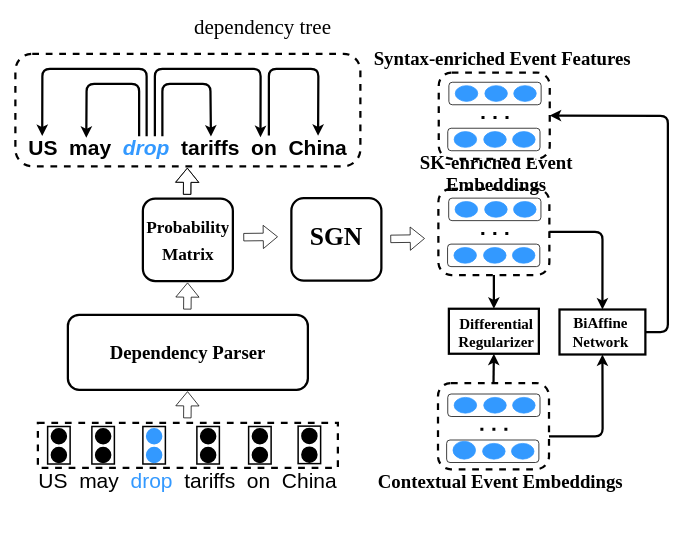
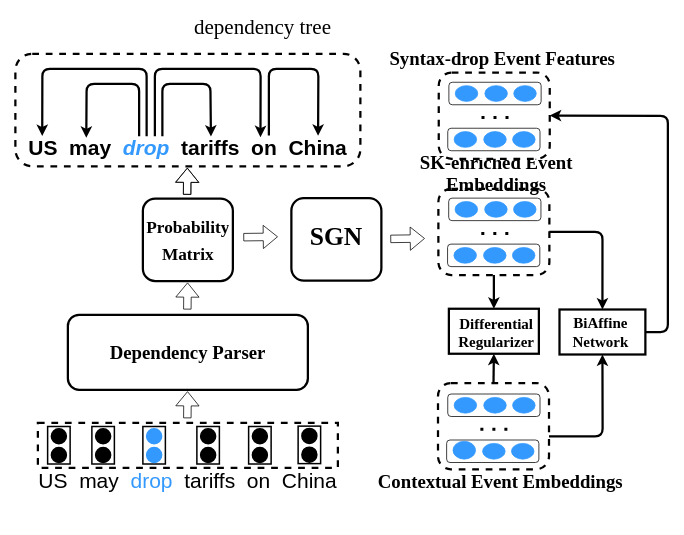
  <mxCell id="0" />
  <mxCell id="1" parent="0" />
  <mxCell id="2" value="" style="rounded=1;whiteSpace=wrap;html=1;dashed=1;strokeWidth=3;" parent="1" vertex="1"><mxGeometry x="20" y="71" width="460" height="150" as="geometry" /></mxCell>
  <mxCell id="3" value="&lt;b style=&quot;font-size: 28px;&quot;&gt;US&amp;nbsp; may&amp;nbsp; &lt;i&gt;&lt;font style=&quot;font-size: 28px;&quot; color=&quot;#3399ff&quot;&gt;drop&lt;/font&gt;&lt;/i&gt;&amp;nbsp; tariffs&amp;nbsp; on&amp;nbsp; China&lt;/b&gt;" style="text;html=1;strokeColor=none;fillColor=none;align=center;verticalAlign=middle;whiteSpace=wrap;rounded=0;fontSize=29;" parent="1" vertex="1"><mxGeometry x="30" y="181" width="440" height="30" as="geometry" /></mxCell>
  <mxCell id="4" value="" style="endArrow=classic;html=1;rounded=1;fontSize=29;entryX=0.07;entryY=-0.013;entryDx=0;entryDy=0;entryPerimeter=0;strokeWidth=3;" parent="1" edge="1"><mxGeometry width="50" height="50" relative="1" as="geometry"><mxPoint x="195" y="181" as="sourcePoint" /><mxPoint x="55.8" y="180.61" as="targetPoint" /><Array as="points"><mxPoint x="195" y="91" /><mxPoint x="56" y="91" /></Array></mxGeometry></mxCell>
  <mxCell id="5" value="" style="endArrow=classic;html=1;rounded=1;fontSize=29;entryX=0.199;entryY=0.067;entryDx=0;entryDy=0;entryPerimeter=0;strokeWidth=3;" parent="1" edge="1"><mxGeometry width="50" height="50" relative="1" as="geometry"><mxPoint x="185" y="181" as="sourcePoint" /><mxPoint x="114.56" y="183.01" as="targetPoint" /><Array as="points"><mxPoint x="185" y="111" /><mxPoint x="115" y="111" /></Array></mxGeometry></mxCell>
  <mxCell id="6" value="" style="endArrow=classic;html=1;rounded=1;fontSize=29;entryX=0.72;entryY=0.04;entryDx=0;entryDy=0;entryPerimeter=0;strokeWidth=3;" parent="1" target="3" edge="1"><mxGeometry width="50" height="50" relative="1" as="geometry"><mxPoint x="206" y="181" as="sourcePoint" /><mxPoint x="340" y="181" as="targetPoint" /><Array as="points"><mxPoint x="206" y="91" /><mxPoint x="347" y="91" /></Array></mxGeometry></mxCell>
  <mxCell id="7" value="" style="endArrow=classic;html=1;rounded=1;fontSize=29;entryX=0.579;entryY=0.016;entryDx=0;entryDy=0;entryPerimeter=0;strokeWidth=3;" parent="1" edge="1"><mxGeometry width="50" height="50" relative="1" as="geometry"><mxPoint x="216" y="181" as="sourcePoint" /><mxPoint x="280.76" y="181.48" as="targetPoint" /><Array as="points"><mxPoint x="216" y="111" /><mxPoint x="280" y="111" /></Array></mxGeometry></mxCell>
  <mxCell id="8" value="" style="endArrow=classic;html=1;rounded=1;fontSize=29;entryX=0.89;entryY=-0.022;entryDx=0;entryDy=0;entryPerimeter=0;strokeWidth=3;" parent="1" edge="1"><mxGeometry width="50" height="50" relative="1" as="geometry"><mxPoint x="358" y="180" as="sourcePoint" /><mxPoint x="423.6" y="180.34" as="targetPoint" /><Array as="points"><mxPoint x="358" y="91" /><mxPoint x="424" y="91" /></Array></mxGeometry></mxCell>
  <mxCell id="9" value="" style="shape=flexArrow;endArrow=classic;html=1;rounded=1;fontSize=29;fontColor=#3399FF;exitX=1;exitY=0.5;exitDx=0;exitDy=0;" parent="1" edge="1"><mxGeometry width="50" height="50" relative="1" as="geometry"><mxPoint x="324" y="315.58" as="sourcePoint" /><mxPoint x="370" y="315" as="targetPoint" /></mxGeometry></mxCell>
  <mxCell id="10" value="" style="rounded=1;whiteSpace=wrap;html=1;fontSize=29;fontColor=#3399FF;strokeWidth=3;dashed=1;" parent="1" vertex="1"><mxGeometry x="584" y="251" width="148" height="115" as="geometry" /></mxCell>
  <mxCell id="11" value="" style="rounded=1;whiteSpace=wrap;html=1;fontSize=28;fontColor=#000000;strokeWidth=3;" parent="1" vertex="1"><mxGeometry x="90" y="419" width="320" height="100" as="geometry" /></mxCell>
  <mxCell id="12" value="&lt;font face=&quot;Times New Roman&quot; size=&quot;1&quot; style=&quot;&quot; color=&quot;#000000&quot;&gt;&lt;b style=&quot;font-size: 25px;&quot;&gt;Dependency Parser&lt;/b&gt;&lt;/font&gt;" style="text;strokeColor=none;fillColor=none;align=center;verticalAlign=middle;spacingLeft=4;spacingRight=4;overflow=hidden;points=[[0,0.5],[1,0.5]];portConstraint=eastwest;rotatable=0;whiteSpace=wrap;html=1;fontSize=29;fontColor=#3399FF;" parent="1" vertex="1"><mxGeometry x="140" y="419" width="220" height="100" as="geometry" /></mxCell>
  <mxCell id="13" value="" style="endArrow=classic;html=1;rounded=1;fontSize=28;fontColor=#000000;strokeWidth=3;exitX=0.5;exitY=1;exitDx=0;exitDy=0;entryX=0.5;entryY=0;entryDx=0;entryDy=0;" parent="1" source="10" target="44" edge="1"><mxGeometry width="50" height="50" relative="1" as="geometry"><mxPoint x="849" y="436" as="sourcePoint" /><mxPoint x="909" y="436" as="targetPoint" /></mxGeometry></mxCell>
  <mxCell id="14" value="&lt;span style=&quot;font-size: 28px;&quot;&gt;US&amp;nbsp; may&amp;nbsp; &lt;font style=&quot;font-size: 28px;&quot; color=&quot;#3399ff&quot;&gt;drop&lt;/font&gt;&amp;nbsp; tariffs&amp;nbsp; on&amp;nbsp; China&lt;/span&gt;" style="text;html=1;strokeColor=none;fillColor=none;align=center;verticalAlign=middle;whiteSpace=wrap;rounded=0;fontSize=29;" parent="1" vertex="1"><mxGeometry x="30" y="625" width="440" height="30" as="geometry" /></mxCell>
  <mxCell id="15" value="" style="rounded=0;whiteSpace=wrap;html=1;dashed=1;strokeWidth=3;" parent="1" vertex="1"><mxGeometry x="50" y="563" width="400" height="60" as="geometry" /></mxCell>
  <mxCell id="16" value="" style="rounded=0;whiteSpace=wrap;html=1;strokeWidth=2;rotation=90;" parent="1" vertex="1"><mxGeometry x="53" y="578" width="50" height="30" as="geometry" /></mxCell>
  <mxCell id="17" value="" style="ellipse;whiteSpace=wrap;html=1;aspect=fixed;strokeWidth=2;fillColor=#000000;" parent="1" vertex="1"><mxGeometry x="68" y="571" width="20" height="20" as="geometry" /></mxCell>
  <mxCell id="18" value="" style="ellipse;whiteSpace=wrap;html=1;aspect=fixed;strokeWidth=2;fillColor=#000000;" parent="1" vertex="1"><mxGeometry x="68" y="596" width="20" height="20" as="geometry" /></mxCell>
  <mxCell id="19" value="" style="rounded=0;whiteSpace=wrap;html=1;strokeWidth=2;rotation=90;" parent="1" vertex="1"><mxGeometry x="112" y="578" width="50" height="30" as="geometry" /></mxCell>
  <mxCell id="20" value="" style="ellipse;whiteSpace=wrap;html=1;aspect=fixed;strokeWidth=2;fillColor=#000000;" parent="1" vertex="1"><mxGeometry x="127" y="571" width="20" height="20" as="geometry" /></mxCell>
  <mxCell id="21" value="" style="ellipse;whiteSpace=wrap;html=1;aspect=fixed;strokeWidth=2;fillColor=#000000;" parent="1" vertex="1"><mxGeometry x="127" y="596" width="20" height="20" as="geometry" /></mxCell>
  <mxCell id="22" value="" style="rounded=0;whiteSpace=wrap;html=1;strokeWidth=2;rotation=90;" parent="1" vertex="1"><mxGeometry x="252" y="578" width="50" height="30" as="geometry" /></mxCell>
  <mxCell id="23" value="" style="ellipse;whiteSpace=wrap;html=1;aspect=fixed;strokeWidth=2;fillColor=#000000;" parent="1" vertex="1"><mxGeometry x="267" y="571" width="20" height="20" as="geometry" /></mxCell>
  <mxCell id="24" value="" style="ellipse;whiteSpace=wrap;html=1;aspect=fixed;strokeWidth=2;fillColor=#000000;" parent="1" vertex="1"><mxGeometry x="267" y="596" width="20" height="20" as="geometry" /></mxCell>
  <mxCell id="25" value="" style="rounded=0;whiteSpace=wrap;html=1;strokeWidth=2;rotation=90;" parent="1" vertex="1"><mxGeometry x="387" y="577.5" width="50" height="30" as="geometry" /></mxCell>
  <mxCell id="26" value="" style="ellipse;whiteSpace=wrap;html=1;aspect=fixed;strokeWidth=2;fillColor=#000000;" parent="1" vertex="1"><mxGeometry x="402" y="570.5" width="20" height="20" as="geometry" /></mxCell>
  <mxCell id="27" value="" style="ellipse;whiteSpace=wrap;html=1;aspect=fixed;strokeWidth=2;fillColor=#000000;" parent="1" vertex="1"><mxGeometry x="402" y="595.5" width="20" height="20" as="geometry" /></mxCell>
  <mxCell id="28" value="" style="rounded=0;whiteSpace=wrap;html=1;strokeWidth=2;rotation=90;" parent="1" vertex="1"><mxGeometry x="321" y="578" width="50" height="30" as="geometry" /></mxCell>
  <mxCell id="29" value="" style="ellipse;whiteSpace=wrap;html=1;aspect=fixed;strokeWidth=2;fillColor=#000000;" parent="1" vertex="1"><mxGeometry x="336" y="571" width="20" height="20" as="geometry" /></mxCell>
  <mxCell id="30" value="" style="ellipse;whiteSpace=wrap;html=1;aspect=fixed;strokeWidth=2;fillColor=#000000;" parent="1" vertex="1"><mxGeometry x="336" y="596" width="20" height="20" as="geometry" /></mxCell>
  <mxCell id="31" value="" style="rounded=0;whiteSpace=wrap;html=1;strokeWidth=2;rotation=90;" parent="1" vertex="1"><mxGeometry x="180" y="578" width="50" height="30" as="geometry" /></mxCell>
  <mxCell id="32" value="" style="ellipse;whiteSpace=wrap;html=1;aspect=fixed;strokeWidth=2;fillColor=#3399FF;strokeColor=#3399FF;" parent="1" vertex="1"><mxGeometry x="195" y="571" width="20" height="20" as="geometry" /></mxCell>
  <mxCell id="33" value="" style="ellipse;whiteSpace=wrap;html=1;aspect=fixed;strokeWidth=2;fillColor=#3399FF;strokeColor=#3399FF;" parent="1" vertex="1"><mxGeometry x="195" y="596" width="20" height="20" as="geometry" /></mxCell>
  <mxCell id="34" value="" style="rounded=1;whiteSpace=wrap;html=1;fontSize=29;fontColor=#3399FF;strokeWidth=3;" parent="1" vertex="1"><mxGeometry x="190" y="264" width="120" height="110" as="geometry" /></mxCell>
  <mxCell id="35" value="&lt;font face=&quot;Times New Roman&quot; size=&quot;1&quot; style=&quot;&quot; color=&quot;#000000&quot;&gt;&lt;b style=&quot;font-size: 23px;&quot;&gt;Probability Matrix&lt;/b&gt;&lt;/font&gt;" style="text;strokeColor=none;fillColor=none;align=center;verticalAlign=middle;spacingLeft=4;spacingRight=4;overflow=hidden;points=[[0,0.5],[1,0.5]];portConstraint=eastwest;rotatable=0;whiteSpace=wrap;html=1;fontSize=29;fontColor=#3399FF;strokeWidth=4;" parent="1" vertex="1"><mxGeometry x="190" y="272" width="120" height="92" as="geometry" /></mxCell>
  <mxCell id="36" value="" style="shape=flexArrow;endArrow=classic;html=1;rounded=1;fontSize=29;fontColor=#3399FF;" parent="1" edge="1"><mxGeometry width="50" height="50" relative="1" as="geometry"><mxPoint x="249" y="259" as="sourcePoint" /><mxPoint x="249.29" y="223" as="targetPoint" /></mxGeometry></mxCell>
  <mxCell id="37" value="" style="shape=flexArrow;endArrow=classic;html=1;rounded=1;fontSize=29;fontColor=#3399FF;" parent="1" edge="1"><mxGeometry width="50" height="50" relative="1" as="geometry"><mxPoint x="249.29" y="412" as="sourcePoint" /><mxPoint x="249.58" y="376" as="targetPoint" /></mxGeometry></mxCell>
  <mxCell id="38" value="" style="shape=flexArrow;endArrow=classic;html=1;rounded=1;fontSize=29;fontColor=#3399FF;" parent="1" edge="1"><mxGeometry width="50" height="50" relative="1" as="geometry"><mxPoint x="249" y="259" as="sourcePoint" /><mxPoint x="249.29" y="223" as="targetPoint" /></mxGeometry></mxCell>
  <mxCell id="39" value="" style="shape=flexArrow;endArrow=classic;html=1;rounded=1;fontSize=29;fontColor=#3399FF;" parent="1" edge="1"><mxGeometry width="50" height="50" relative="1" as="geometry"><mxPoint x="249.29" y="557" as="sourcePoint" /><mxPoint x="249.58" y="521" as="targetPoint" /></mxGeometry></mxCell>
  <mxCell id="40" style="edgeStyle=orthogonalEdgeStyle;orthogonalLoop=1;jettySize=auto;html=1;fontFamily=Times New Roman;fontSize=21;exitX=1;exitY=0.5;exitDx=0;exitDy=0;rounded=1;strokeWidth=3;entryX=0.5;entryY=0;entryDx=0;entryDy=0;" parent="1" target="47" edge="1" source="10"><mxGeometry relative="1" as="geometry"><mxPoint x="732" y="321" as="sourcePoint" /><mxPoint x="805" y="416" as="targetPoint" /></mxGeometry></mxCell>
  <mxCell id="41" value="" style="rounded=1;whiteSpace=wrap;html=1;fontSize=29;fontColor=#3399FF;strokeWidth=3;" parent="1" vertex="1"><mxGeometry x="388" y="263.5" width="120" height="110" as="geometry" /></mxCell>
  <mxCell id="42" value="&lt;font face=&quot;Times New Roman&quot; size=&quot;1&quot; style=&quot;&quot; color=&quot;#000000&quot;&gt;&lt;b style=&quot;font-size: 34px;&quot;&gt;SGN&lt;/b&gt;&lt;/font&gt;" style="text;strokeColor=none;fillColor=none;align=center;verticalAlign=middle;spacingLeft=4;spacingRight=4;overflow=hidden;points=[[0,0.5],[1,0.5]];portConstraint=eastwest;rotatable=0;whiteSpace=wrap;html=1;fontSize=29;fontColor=#3399FF;strokeWidth=4;" parent="1" vertex="1"><mxGeometry x="388" y="269.5" width="120" height="92" as="geometry" /></mxCell>
  <mxCell id="43" value="" style="shape=flexArrow;endArrow=classic;html=1;rounded=1;fontSize=29;fontColor=#3399FF;exitX=1;exitY=0.5;exitDx=0;exitDy=0;" parent="1" edge="1"><mxGeometry width="50" height="50" relative="1" as="geometry"><mxPoint x="520" y="317.87" as="sourcePoint" /><mxPoint x="566" y="317.29" as="targetPoint" /></mxGeometry></mxCell>
  <mxCell id="44" value="" style="rounded=0;whiteSpace=wrap;html=1;strokeColor=#000000;strokeWidth=3;fontFamily=Times New Roman;fontSize=34;fillColor=none;gradientColor=default;" parent="1" vertex="1"><mxGeometry x="598" y="411" width="120" height="60" as="geometry" /></mxCell>
  <mxCell id="45" value="" style="endArrow=classic;html=1;rounded=1;fontSize=28;fontColor=#000000;strokeWidth=3;entryX=0.5;entryY=1;entryDx=0;entryDy=0;exitX=0.5;exitY=0;exitDx=0;exitDy=0;" parent="1" source="63" target="44" edge="1"><mxGeometry width="50" height="50" relative="1" as="geometry"><mxPoint x="657" y="516" as="sourcePoint" /><mxPoint x="660" y="476" as="targetPoint" /></mxGeometry></mxCell>
  <mxCell id="46" value="&lt;p style=&quot;line-height: 60%;&quot;&gt;&lt;font style=&quot;font-size: 20px;&quot;&gt;&lt;b&gt;Differential&lt;br&gt;&lt;/b&gt;&lt;/font&gt;&lt;font style=&quot;font-size: 20px;&quot;&gt;&lt;b&gt;Regularizer&lt;/b&gt;&lt;/font&gt;&lt;/p&gt;" style="text;html=1;strokeColor=none;fillColor=none;align=center;verticalAlign=middle;whiteSpace=wrap;rounded=0;fontSize=34;fontFamily=Times New Roman;" parent="1" vertex="1"><mxGeometry x="572.5" y="401" width="177" height="80" as="geometry" /></mxCell>
  <mxCell id="47" value="" style="rounded=0;whiteSpace=wrap;html=1;strokeColor=#000000;strokeWidth=3;fontFamily=Times New Roman;fontSize=34;fillColor=none;gradientColor=default;" parent="1" vertex="1"><mxGeometry x="745.5" y="412" width="114.5" height="60" as="geometry" /></mxCell>
  <mxCell id="48" value="&lt;div&gt;dependency&amp;nbsp;&lt;span style=&quot;background-color: initial;&quot;&gt;tree&lt;/span&gt;&lt;/div&gt;" style="text;html=1;strokeColor=none;fillColor=none;align=center;verticalAlign=middle;whiteSpace=wrap;rounded=0;fontSize=28;fontFamily=Times New Roman;" parent="1" vertex="1"><mxGeometry x="250" y="20" width="200" height="30" as="geometry" /></mxCell>
  <mxCell id="49" value="" style="endArrow=classic;html=1;rounded=1;strokeWidth=3;fontFamily=Times New Roman;fontSize=28;entryX=1;entryY=0.5;entryDx=0;entryDy=0;" parent="1" target="73" edge="1"><mxGeometry width="50" height="50" relative="1" as="geometry"><mxPoint x="860" y="442" as="sourcePoint" /><mxPoint x="752.25" y="146" as="targetPoint" /><Array as="points"><mxPoint x="890" y="442" /><mxPoint x="890" y="154" /></Array></mxGeometry></mxCell>
- <mxCell id="50" value="&lt;font style=&quot;font-size: 25px;&quot;&gt;&lt;b&gt;Syntax-enriched Event Features&lt;/b&gt;&lt;/font&gt;" style="text;html=1;strokeColor=none;fillColor=none;align=center;verticalAlign=middle;whiteSpace=wrap;rounded=0;fontSize=28;fontFamily=Times New Roman;" parent="1" vertex="1"><mxGeometry x="480" y="47" width="379" height="60" as="geometry" /></mxCell>
+ <mxCell id="50" value="&lt;font style=&quot;font-size: 25px;&quot;&gt;&lt;b&gt;Syntax-drop Event Features&lt;/b&gt;&lt;/font&gt;" style="text;html=1;strokeColor=none;fillColor=none;align=center;verticalAlign=middle;whiteSpace=wrap;rounded=0;fontSize=28;fontFamily=Times New Roman;" parent="1" vertex="1"><mxGeometry x="480" y="47" width="379" height="60" as="geometry" /></mxCell>
  <mxCell id="51" value="&lt;b style=&quot;font-size: 25px;&quot;&gt;Contextual Event Embeddings&lt;/b&gt;" style="text;html=1;strokeColor=none;fillColor=none;align=center;verticalAlign=middle;whiteSpace=wrap;rounded=0;fontSize=23;fontFamily=Times New Roman;" parent="1" vertex="1"><mxGeometry x="500" y="591" width="334" height="100" as="geometry" /></mxCell>
  <mxCell id="52" value="&lt;b style=&quot;font-size: 25px;&quot;&gt;SK-enriched Event Embeddings&lt;/b&gt;" style="text;html=1;strokeColor=none;fillColor=none;align=center;verticalAlign=middle;whiteSpace=wrap;rounded=0;fontSize=23;fontFamily=Times New Roman;" parent="1" vertex="1"><mxGeometry x="500" y="181" width="323" height="100" as="geometry" /></mxCell>
  <mxCell id="53" value="" style="endArrow=classic;html=1;rounded=1;strokeWidth=3;fontFamily=Times New Roman;fontSize=25;exitX=1;exitY=0.5;exitDx=0;exitDy=0;entryX=0.5;entryY=1;entryDx=0;entryDy=0;" parent="1" target="47" edge="1"><mxGeometry width="50" height="50" relative="1" as="geometry"><mxPoint x="730" y="581" as="sourcePoint" /><mxPoint x="810" y="486" as="targetPoint" /><Array as="points"><mxPoint x="803" y="581" /></Array></mxGeometry></mxCell>
  <mxCell id="54" value="" style="rounded=1;whiteSpace=wrap;html=1;" vertex="1" parent="1"><mxGeometry x="597.75" y="263.5" width="123" height="30" as="geometry" /></mxCell>
  <mxCell id="55" value="" style="endArrow=none;dashed=1;html=1;dashPattern=1 3;strokeWidth=4;rounded=0;" edge="1" parent="1"><mxGeometry width="50" height="50" relative="1" as="geometry"><mxPoint x="677.25" y="310.5" as="sourcePoint" /><mxPoint x="637.25" y="310.5" as="targetPoint" /></mxGeometry></mxCell>
  <mxCell id="56" value="" style="ellipse;whiteSpace=wrap;html=1;strokeColor=#3399FF;fillColor=#3399FF;" vertex="1" parent="1"><mxGeometry x="606.25" y="268" width="30" height="21" as="geometry" /></mxCell>
  <mxCell id="57" value="" style="ellipse;whiteSpace=wrap;html=1;fillColor=#3399FF;strokeColor=#3399FF;" vertex="1" parent="1"><mxGeometry x="645.75" y="268" width="30" height="21" as="geometry" /></mxCell>
  <mxCell id="58" value="" style="ellipse;whiteSpace=wrap;html=1;fillColor=#3399FF;strokeColor=#3399FF;" vertex="1" parent="1"><mxGeometry x="684.25" y="268" width="30" height="21" as="geometry" /></mxCell>
  <mxCell id="59" value="" style="rounded=1;whiteSpace=wrap;html=1;" vertex="1" parent="1"><mxGeometry x="596.25" y="324.82" width="123" height="30" as="geometry" /></mxCell>
  <mxCell id="60" value="" style="ellipse;whiteSpace=wrap;html=1;fillColor=#3399FF;strokeColor=#3399FF;" vertex="1" parent="1"><mxGeometry x="604.75" y="329.32" width="30" height="21" as="geometry" /></mxCell>
  <mxCell id="61" value="" style="ellipse;whiteSpace=wrap;html=1;fillColor=#3399FF;strokeColor=#3399FF;" vertex="1" parent="1"><mxGeometry x="644.25" y="329.32" width="30" height="21" as="geometry" /></mxCell>
  <mxCell id="62" value="" style="ellipse;whiteSpace=wrap;html=1;strokeColor=#3399FF;fillColor=#3399FF;" vertex="1" parent="1"><mxGeometry x="682.75" y="329.32" width="30" height="21" as="geometry" /></mxCell>
  <mxCell id="63" value="" style="rounded=1;whiteSpace=wrap;html=1;fontSize=29;fontColor=#3399FF;strokeWidth=3;dashed=1;" vertex="1" parent="1"><mxGeometry x="583.5" y="510" width="148" height="115" as="geometry" /></mxCell>
  <mxCell id="64" value="" style="rounded=1;whiteSpace=wrap;html=1;" vertex="1" parent="1"><mxGeometry x="596.5" y="524.68" width="123" height="30" as="geometry" /></mxCell>
  <mxCell id="65" value="" style="endArrow=none;dashed=1;html=1;dashPattern=1 3;strokeWidth=4;rounded=0;" edge="1" parent="1"><mxGeometry width="50" height="50" relative="1" as="geometry"><mxPoint x="676" y="571.68" as="sourcePoint" /><mxPoint x="636" y="571.68" as="targetPoint" /></mxGeometry></mxCell>
  <mxCell id="66" value="" style="ellipse;whiteSpace=wrap;html=1;strokeColor=#3399FF;fillColor=#3399FF;" vertex="1" parent="1"><mxGeometry x="605" y="529.18" width="30" height="21" as="geometry" /></mxCell>
  <mxCell id="67" value="" style="ellipse;whiteSpace=wrap;html=1;fillColor=#3399FF;strokeColor=#3399FF;" vertex="1" parent="1"><mxGeometry x="644.5" y="529.18" width="30" height="21" as="geometry" /></mxCell>
  <mxCell id="68" value="" style="ellipse;whiteSpace=wrap;html=1;fillColor=#3399FF;strokeColor=#3399FF;" vertex="1" parent="1"><mxGeometry x="683" y="529.18" width="30" height="21" as="geometry" /></mxCell>
  <mxCell id="69" value="" style="rounded=1;whiteSpace=wrap;html=1;" vertex="1" parent="1"><mxGeometry x="595" y="586" width="123" height="30" as="geometry" /></mxCell>
  <mxCell id="70" value="" style="ellipse;whiteSpace=wrap;html=1;fillColor=#3399FF;strokeColor=#3399FF;" vertex="1" parent="1"><mxGeometry x="603.5" y="587.68" width="30" height="23.82" as="geometry" /></mxCell>
  <mxCell id="71" value="" style="ellipse;whiteSpace=wrap;html=1;fillColor=#3399FF;strokeColor=#3399FF;" vertex="1" parent="1"><mxGeometry x="643" y="590.5" width="30" height="21" as="geometry" /></mxCell>
  <mxCell id="72" value="" style="ellipse;whiteSpace=wrap;html=1;strokeColor=#3399FF;fillColor=#3399FF;" vertex="1" parent="1"><mxGeometry x="681.5" y="590.5" width="30" height="21" as="geometry" /></mxCell>
  <mxCell id="73" value="" style="rounded=1;whiteSpace=wrap;html=1;fontSize=29;fontColor=#3399FF;strokeWidth=3;dashed=1;" vertex="1" parent="1"><mxGeometry x="584.5" y="96" width="148" height="115" as="geometry" /></mxCell>
  <mxCell id="74" value="" style="rounded=1;whiteSpace=wrap;html=1;" vertex="1" parent="1"><mxGeometry x="598" y="109" width="123" height="30" as="geometry" /></mxCell>
  <mxCell id="75" value="" style="endArrow=none;dashed=1;html=1;dashPattern=1 3;strokeWidth=4;rounded=0;" edge="1" parent="1"><mxGeometry width="50" height="50" relative="1" as="geometry"><mxPoint x="677.5" y="156" as="sourcePoint" /><mxPoint x="637.5" y="156" as="targetPoint" /></mxGeometry></mxCell>
  <mxCell id="76" value="" style="ellipse;whiteSpace=wrap;html=1;strokeColor=#3399FF;fillColor=#3399FF;" vertex="1" parent="1"><mxGeometry x="606.5" y="113.5" width="30" height="21" as="geometry" /></mxCell>
  <mxCell id="77" value="" style="ellipse;whiteSpace=wrap;html=1;fillColor=#3399FF;strokeColor=#3399FF;" vertex="1" parent="1"><mxGeometry x="646" y="113.5" width="30" height="21" as="geometry" /></mxCell>
  <mxCell id="78" value="" style="ellipse;whiteSpace=wrap;html=1;fillColor=#3399FF;strokeColor=#3399FF;" vertex="1" parent="1"><mxGeometry x="684.5" y="113.5" width="30" height="21" as="geometry" /></mxCell>
  <mxCell id="79" value="" style="rounded=1;whiteSpace=wrap;html=1;" vertex="1" parent="1"><mxGeometry x="596.5" y="170.32" width="123" height="30" as="geometry" /></mxCell>
  <mxCell id="80" value="" style="ellipse;whiteSpace=wrap;html=1;fillColor=#3399FF;strokeColor=#3399FF;" vertex="1" parent="1"><mxGeometry x="605" y="174.82" width="30" height="21" as="geometry" /></mxCell>
  <mxCell id="81" value="" style="ellipse;whiteSpace=wrap;html=1;fillColor=#3399FF;strokeColor=#3399FF;" vertex="1" parent="1"><mxGeometry x="644.5" y="174.82" width="30" height="21" as="geometry" /></mxCell>
  <mxCell id="82" value="" style="ellipse;whiteSpace=wrap;html=1;strokeColor=#3399FF;fillColor=#3399FF;" vertex="1" parent="1"><mxGeometry x="683" y="174.82" width="30" height="21" as="geometry" /></mxCell>
  <mxCell id="83" value="&lt;p style=&quot;line-height: 60%;&quot;&gt;&lt;font style=&quot;font-size: 20px;&quot;&gt;&lt;b&gt;BiAffine&lt;br&gt;&lt;/b&gt;&lt;/font&gt;&lt;font style=&quot;font-size: 20px;&quot;&gt;&lt;b&gt;Network&lt;/b&gt;&lt;/font&gt;&lt;/p&gt;" style="text;html=1;strokeColor=none;fillColor=none;align=center;verticalAlign=middle;whiteSpace=wrap;rounded=0;fontSize=34;fontFamily=Times New Roman;" vertex="1" parent="1"><mxGeometry x="711.5" y="400" width="177" height="80" as="geometry" /></mxCell>
